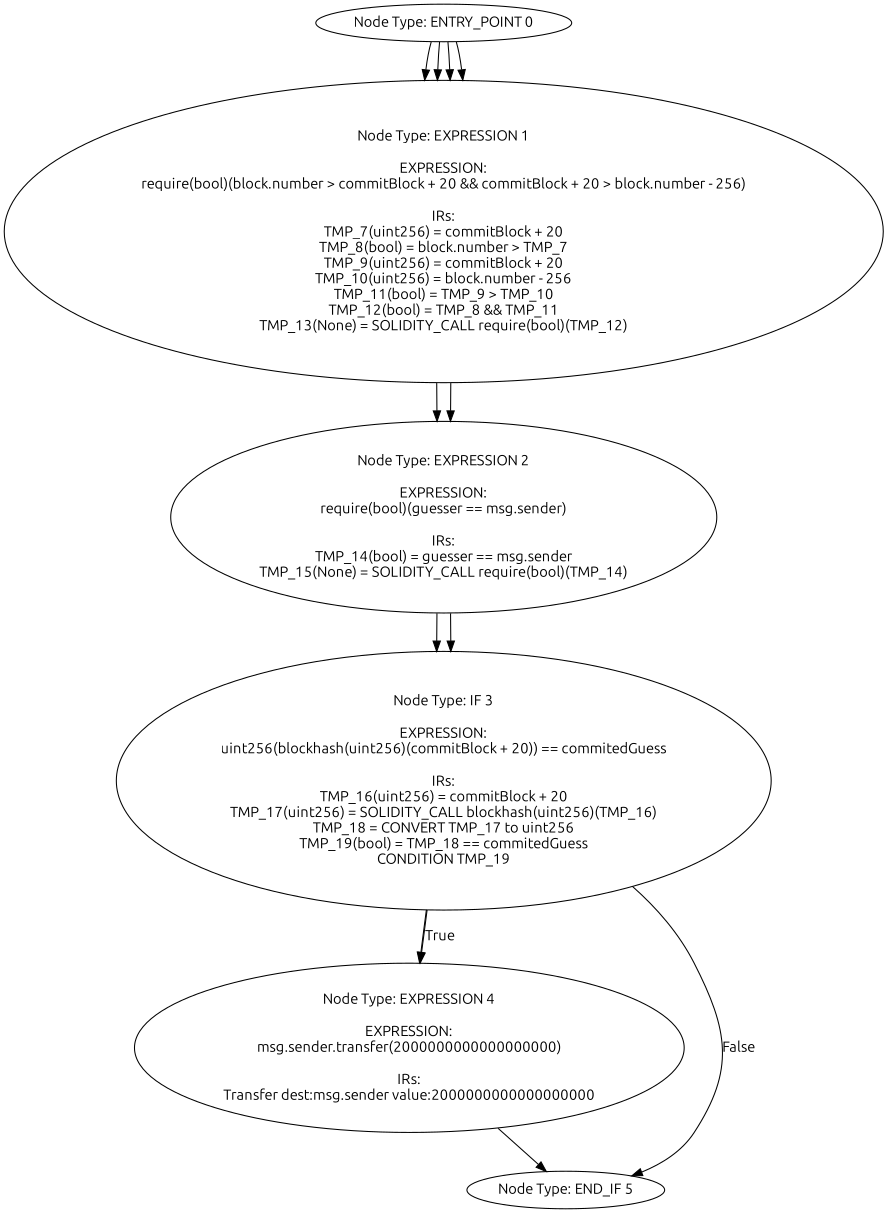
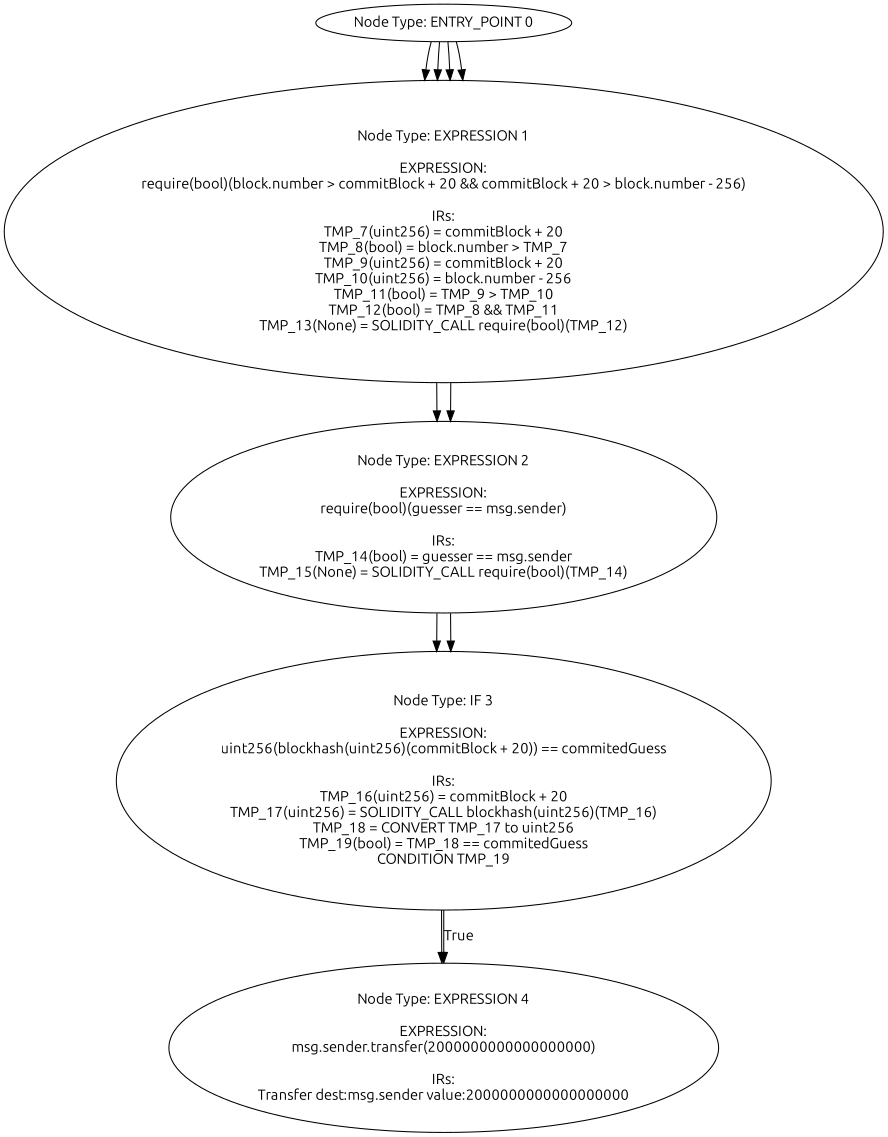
  digraph {
    fontname=Ubuntu
    node [fontname=Ubuntu]
    edge [fontname=Ubuntu]
    n1 [label="Node Type: ENTRY_POINT 0\n"]
    n2 [label="Node Type: EXPRESSION 1\n\nEXPRESSION:\nrequire(bool)(block.number > commitBlock + 20 && commitBlock + 20 > block.number - 256)\n\nIRs:\nTMP_7(uint256) = commitBlock + 20\nTMP_8(bool) = block.number > TMP_7\nTMP_9(uint256) = commitBlock + 20\nTMP_10(uint256) = block.number - 256\nTMP_11(bool) = TMP_9 > TMP_10\nTMP_12(bool) = TMP_8 && TMP_11\nTMP_13(None) = SOLIDITY_CALL require(bool)(TMP_12)"]
    n3 [label="Node Type: EXPRESSION 2\n\nEXPRESSION:\nrequire(bool)(guesser == msg.sender)\n\nIRs:\nTMP_14(bool) = guesser == msg.sender\nTMP_15(None) = SOLIDITY_CALL require(bool)(TMP_14)"]
    n4 [label="Node Type: IF 3\n\nEXPRESSION:\nuint256(blockhash(uint256)(commitBlock + 20)) == commitedGuess\n\nIRs:\nTMP_16(uint256) = commitBlock + 20\nTMP_17(uint256) = SOLIDITY_CALL blockhash(uint256)(TMP_16)\nTMP_18 = CONVERT TMP_17 to uint256\nTMP_19(bool) = TMP_18 == commitedGuess\nCONDITION TMP_19"]
    n5 [label="Node Type: EXPRESSION 4\n\nEXPRESSION:\nmsg.sender.transfer(2000000000000000000)\n\nIRs:\nTransfer dest:msg.sender value:2000000000000000000"]
-   n6 [label="Node Type: END_IF 5\n"]
    n1 -> n2
    n1 -> n2
    n1 -> n2
    n1 -> n2
    n2 -> n3
    n2 -> n3
    n3 -> n4
    n3 -> n4
    n4 -> n5
    n4 -> n5 [label=True]
-   n4 -> n6 [label=False]
-   n5 -> n6
  }
